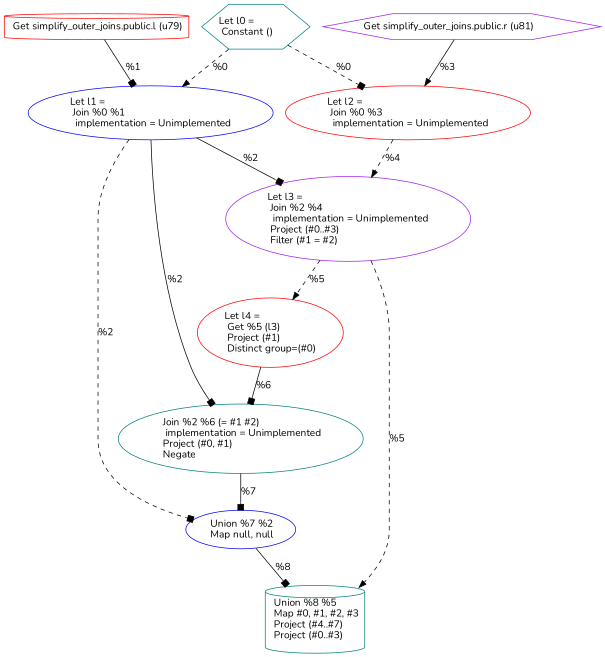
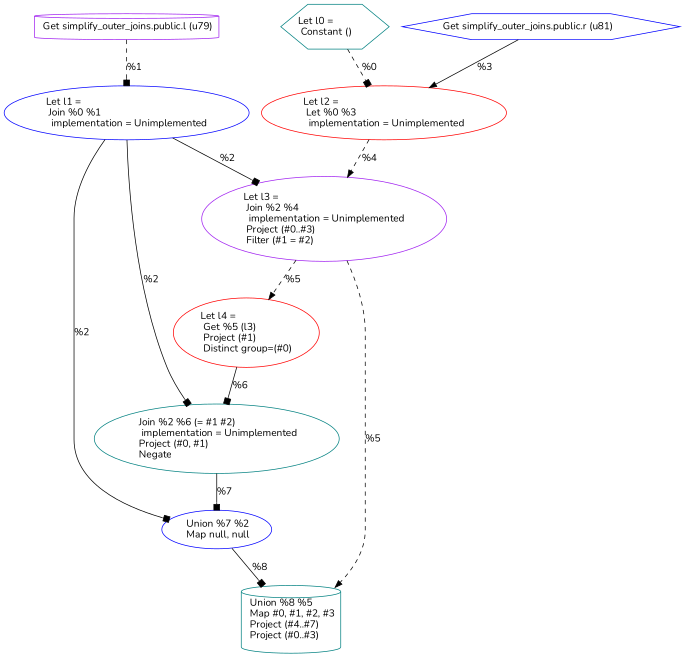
  digraph {
    fontname=Nunito
    node [color=teal fontname=Nunito shape=ellipse]
    edge [arrowhead=box fontname=Nunito style=dashed]
    n1 [label="Let l0 =\l Constant ()\l" shape=hexagon]
    n2 [color=blue label="Let l1 =\l Join %0 %1\l  implementation = Unimplemented\l"]
-   n3 [color=red label="Let l2 =\l Join %0 %3\l  implementation = Unimplemented\l"]
+   n3 [color=red label="Let l2 =\l Let %0 %3\l  implementation = Unimplemented\l"]
    n4 [color=purple label="Let l3 =\l Join %2 %4\l  implementation = Unimplemented\l Project (#0..#3)\l Filter (#1 = #2)\l"]
    n5 [label=" Join %2 %6 (= #1 #2)\l  implementation = Unimplemented\l Project (#0, #1)\l Negate\l"]
    n6 [color=blue label=" Union %7 %2\l Map null, null\l"]
-   n7 [color=red label=" Get simplify_outer_joins.public.l (u79)\l" shape=cylinder]
+   n7 [color=purple label=" Get simplify_outer_joins.public.l (u79)\l" shape=cylinder]
    n8 [color=red label="Let l4 =\l Get %5 (l3)\l Project (#1)\l Distinct group=(#0)\l"]
    n9 [label=" Union %8 %5\l Map #0, #1, #2, #3\l Project (#4..#7)\l Project (#0..#3)\l" shape=cylinder]
-   n10 [color=purple label=" Get simplify_outer_joins.public.r (u81)\l" shape=hexagon]
-   n1 -> n2 [arrowhead=normal label="%0\l"]
+   n10 [color=blue label=" Get simplify_outer_joins.public.r (u81)\l" shape=hexagon]
    n1 -> n3 [label="%0\l"]
    n2 -> n4 [label="%2\l" style=solid]
    n2 -> n5 [label="%2\l" style=solid]
-   n2 -> n6 [label="%2\l"]
+   n2 -> n6 [label="%2\l" style=solid]
    n3 -> n4 [arrowhead=normal label="%4\l"]
    n4 -> n8 [arrowhead=normal label="%5\l"]
    n4 -> n9 [arrowhead=normal label="%5\l"]
    n5 -> n6 [label="%7\l" style=solid]
    n6 -> n9 [label="%8\l" style=solid]
-   n7 -> n2 [label="%1\l" style=solid]
+   n7 -> n2 [label="%1\l"]
    n8 -> n5 [label="%6\l" style=solid]
    n10 -> n3 [arrowhead=normal label="%3\l" style=solid]
  }
